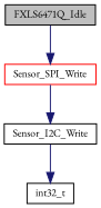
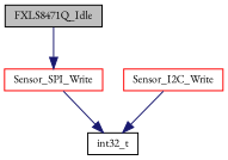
  digraph {
    fontname="EB Garamond"
    rankdir=TB
    node [color=black fillcolor=white fontname="EB Garamond" fontsize=10 shape=record style=filled]
    edge [color=midnightblue fontname="EB Garamond" fontsize=10 labelfontname=Helvetica labelfontsize=10 style=solid]
-   n1 [fillcolor=grey75 fontcolor=black height=0.2 label=FXLS6471Q_Idle width=0.4]
+   n1 [fillcolor=grey75 fontcolor=black height=0.2 label=FXLS8471Q_Idle width=0.4]
    n2 [color=red height=0.2 label=Sensor_SPI_Write width=0.4]
    n3 [height=0.2 label=int32_t width=0.4]
-   n4 [height=0.2 label=Sensor_I2C_Write width=0.4]
+   n4 [color=red height=0.2 label=Sensor_I2C_Write width=0.4]
    n1 -> n2
-   n2 -> n4
+   n2 -> n3
    n4 -> n3
  }
